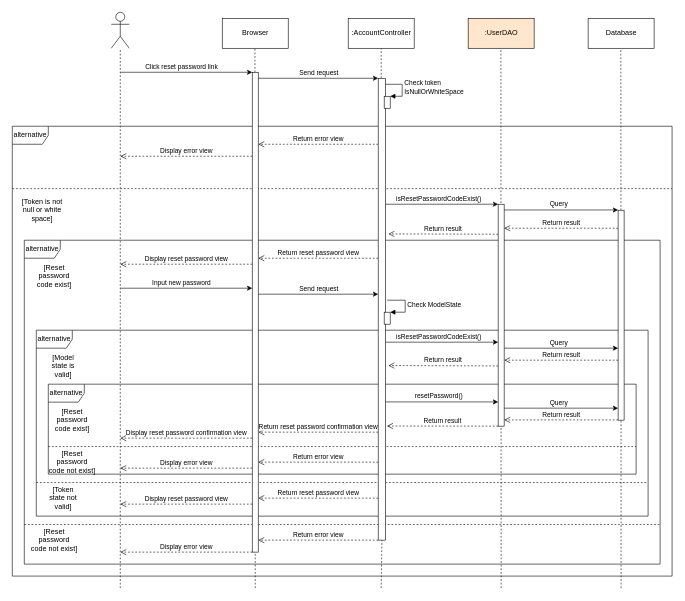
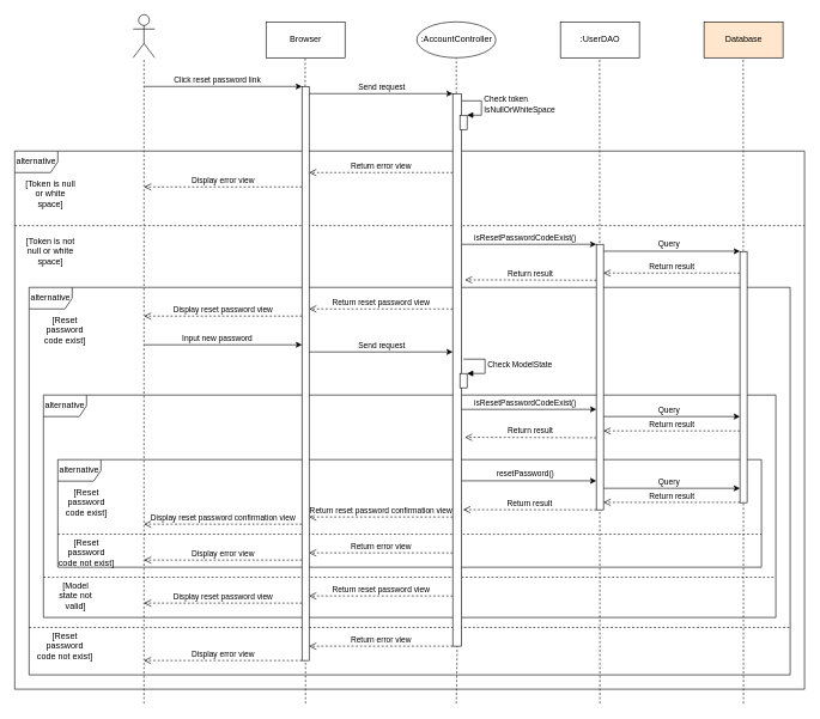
  <mxCell id="0" />
  <mxCell id="1" parent="0" />
  <mxCell id="2" value="alternative" style="shape=umlFrame;whiteSpace=wrap;html=1;" vertex="1" parent="1"><mxGeometry x="20" y="210" width="1100" height="750" as="geometry" /></mxCell>
  <mxCell id="3" value="" style="endArrow=none;dashed=1;html=1;fontColor=none;entryX=0.5;entryY=1;entryDx=0;entryDy=0;startArrow=none;" edge="1" parent="1" source="71" target="9"><mxGeometry width="50" height="50" relative="1" as="geometry"><mxPoint x="635" y="980" as="sourcePoint" /><mxPoint x="635" y="250" as="targetPoint" /></mxGeometry></mxCell>
  <mxCell id="4" value="alternative" style="shape=umlFrame;whiteSpace=wrap;html=1;" vertex="1" parent="1"><mxGeometry x="40" y="400" width="1060" height="540" as="geometry" /></mxCell>
  <mxCell id="5" value="alternative" style="shape=umlFrame;whiteSpace=wrap;html=1;" vertex="1" parent="1"><mxGeometry x="60" y="550" width="1020" height="310" as="geometry" /></mxCell>
  <mxCell id="6" value="alternative" style="shape=umlFrame;whiteSpace=wrap;html=1;" vertex="1" parent="1"><mxGeometry x="80" y="640" width="980" height="150" as="geometry" /></mxCell>
  <mxCell id="7" value="Actor" style="shape=umlActor;verticalLabelPosition=bottom;verticalAlign=top;html=1;noLabel=1;fontColor=none;" parent="1" vertex="1"><mxGeometry x="185" y="20" width="30" height="60" as="geometry" /></mxCell>
  <mxCell id="8" value="Browser" style="html=1;" parent="1" vertex="1"><mxGeometry y="30" width="110" height="50" as="geometry" x="370" /></mxCell>
- <mxCell id="9" value=":AccountController" style="html=1;" parent="1" vertex="1"><mxGeometry x="580" y="30" width="110" height="50" as="geometry" /></mxCell>
- <mxCell id="10" value=":UserDAO" style="html=1;fillColor=#ffe6cc;" parent="1" vertex="1"><mxGeometry x="780" y="30" width="110" height="50" as="geometry" /></mxCell>
- <mxCell id="11" value="Database" style="html=1;" parent="1" vertex="1"><mxGeometry x="980" y="30" width="110" height="50" as="geometry" /></mxCell>
+ <mxCell id="9" value=":AccountController" style="ellipse;html=1;" parent="1" vertex="1"><mxGeometry x="580" y="30" width="110" height="50" as="geometry" /></mxCell>
+ <mxCell id="10" value=":UserDAO" style="html=1;" parent="1" vertex="1"><mxGeometry x="780" y="30" width="110" height="50" as="geometry" /></mxCell>
+ <mxCell id="11" value="Database" style="html=1;fillColor=#ffe6cc;" parent="1" vertex="1"><mxGeometry x="980" y="30" width="110" height="50" as="geometry" /></mxCell>
  <mxCell id="12" value="" style="endArrow=none;dashed=1;html=1;fontColor=none;" parent="1" target="7" edge="1"><mxGeometry width="50" height="50" relative="1" as="geometry"><mxPoint x="200" y="980" as="sourcePoint" /><mxPoint x="285" y="80" as="targetPoint" /></mxGeometry></mxCell>
  <mxCell id="13" value="" style="endArrow=none;dashed=1;html=1;fontColor=none;" parent="1" edge="1"><mxGeometry width="50" height="50" relative="1" as="geometry"><mxPoint x="835" y="980" as="sourcePoint" /><mxPoint x="834.58" y="80" as="targetPoint" /></mxGeometry></mxCell>
  <mxCell id="14" value="" style="endArrow=none;dashed=1;html=1;fontColor=none;startArrow=none;" parent="1" edge="1" source="69"><mxGeometry width="50" height="50" relative="1" as="geometry"><mxPoint x="425" y="980" as="sourcePoint" /><mxPoint x="424.5" y="80" as="targetPoint" /></mxGeometry></mxCell>
  <mxCell id="15" value="" style="endArrow=none;dashed=1;html=1;fontColor=none;" parent="1" edge="1"><mxGeometry width="50" height="50" relative="1" as="geometry"><mxPoint x="1035" y="980" as="sourcePoint" /><mxPoint x="1034.58" y="80" as="targetPoint" /></mxGeometry></mxCell>
  <mxCell id="16" value="" style="endArrow=classic;html=1;" edge="1" parent="1"><mxGeometry width="50" height="50" relative="1" as="geometry"><mxPoint x="200" y="120" as="sourcePoint" /><mxPoint x="420" y="120" as="targetPoint" /></mxGeometry></mxCell>
  <mxCell id="17" value="Click reset password link" style="edgeLabel;html=1;align=center;verticalAlign=middle;resizable=0;points=[];" vertex="1" connectable="0" parent="16"><mxGeometry x="-0.08" y="1" relative="1" as="geometry"><mxPoint y="-9" as="offset" /></mxGeometry></mxCell>
  <mxCell id="18" value="" style="endArrow=classic;html=1;" edge="1" parent="1"><mxGeometry width="50" height="50" relative="1" as="geometry"><mxPoint x="430" y="130" as="sourcePoint" /><mxPoint x="630" y="130" as="targetPoint" /></mxGeometry></mxCell>
  <mxCell id="19" value="Send request" style="edgeLabel;html=1;align=center;verticalAlign=middle;resizable=0;points=[];" vertex="1" connectable="0" parent="18"><mxGeometry x="-0.182" y="2" relative="1" as="geometry"><mxPoint x="18" y="-8" as="offset" /></mxGeometry></mxCell>
  <mxCell id="20" value="Check token &lt;br&gt;IsNullOrWhiteSpace" style="edgeStyle=orthogonalEdgeStyle;html=1;align=left;spacingLeft=2;endArrow=block;rounded=0;entryX=1;entryY=0;" edge="1" target="73" parent="1"><mxGeometry relative="1" as="geometry"><mxPoint x="640" y="140" as="sourcePoint" /><Array as="points"><mxPoint x="670" y="140" /><mxPoint x="670" y="160" /></Array></mxGeometry></mxCell>
+ <mxCell id="21" value="[Token is null or white space]" style="text;html=1;strokeColor=none;fillColor=none;align=center;verticalAlign=middle;whiteSpace=wrap;rounded=0;" vertex="1" parent="1"><mxGeometry x="30" y="260" width="80" height="20" as="geometry" /></mxCell>
  <mxCell id="22" value="Return error view" style="html=1;verticalAlign=bottom;endArrow=open;dashed=1;endSize=8;" edge="1" parent="1"><mxGeometry relative="1" as="geometry"><mxPoint x="630" y="240" as="sourcePoint" /><mxPoint x="430" y="240" as="targetPoint" /></mxGeometry></mxCell>
  <mxCell id="23" value="Display error view" style="html=1;verticalAlign=bottom;endArrow=open;dashed=1;endSize=8;" edge="1" parent="1"><mxGeometry relative="1" as="geometry"><mxPoint x="420" y="260" as="sourcePoint" /><mxPoint x="200" y="260" as="targetPoint" /></mxGeometry></mxCell>
  <mxCell id="24" value="[Token is not null or white space]" style="text;html=1;strokeColor=none;fillColor=none;align=center;verticalAlign=middle;whiteSpace=wrap;rounded=0;" vertex="1" parent="1"><mxGeometry x="30" y="340" width="80" height="20" as="geometry" /></mxCell>
  <mxCell id="25" style="edgeStyle=orthogonalEdgeStyle;rounded=0;orthogonalLoop=1;jettySize=auto;html=1;exitX=0.5;exitY=1;exitDx=0;exitDy=0;" edge="1" parent="1" source="24" target="24"><mxGeometry relative="1" as="geometry" /></mxCell>
  <mxCell id="26" value="" style="line;strokeWidth=1;fillColor=none;align=left;verticalAlign=middle;spacingTop=-1;spacingLeft=3;spacingRight=3;rotatable=0;labelPosition=right;points=[];portConstraint=eastwest;dashed=1;" vertex="1" parent="1"><mxGeometry x="20" y="310" width="1100" height="8" as="geometry" /></mxCell>
  <mxCell id="27" value="" style="endArrow=classic;html=1;" edge="1" parent="1"><mxGeometry width="50" height="50" relative="1" as="geometry"><mxPoint x="640" y="340" as="sourcePoint" /><mxPoint x="830" y="340" as="targetPoint" /></mxGeometry></mxCell>
  <mxCell id="28" value="isResetPasswordCodeExist()" style="edgeLabel;html=1;align=center;verticalAlign=middle;resizable=0;points=[];" vertex="1" connectable="0" parent="27"><mxGeometry x="-0.149" relative="1" as="geometry"><mxPoint x="9" y="-10" as="offset" /></mxGeometry></mxCell>
  <mxCell id="29" value="" style="endArrow=classic;html=1;" edge="1" parent="1"><mxGeometry width="50" height="50" relative="1" as="geometry"><mxPoint x="840" y="349.58" as="sourcePoint" /><mxPoint x="1030" y="349.58" as="targetPoint" /></mxGeometry></mxCell>
  <mxCell id="30" value="Query" style="edgeLabel;html=1;align=center;verticalAlign=middle;resizable=0;points=[];" vertex="1" connectable="0" parent="29"><mxGeometry x="-0.149" relative="1" as="geometry"><mxPoint x="9" y="-10" as="offset" /></mxGeometry></mxCell>
  <mxCell id="31" value="Return result" style="html=1;verticalAlign=bottom;endArrow=open;dashed=1;endSize=8;" edge="1" parent="1"><mxGeometry relative="1" as="geometry"><mxPoint x="1030" y="380" as="sourcePoint" /><mxPoint x="840" y="380" as="targetPoint" /></mxGeometry></mxCell>
  <mxCell id="32" value="Return result" style="html=1;verticalAlign=bottom;endArrow=open;dashed=1;endSize=8;entryX=1.36;entryY=0.337;entryDx=0;entryDy=0;entryPerimeter=0;" edge="1" parent="1" target="71"><mxGeometry relative="1" as="geometry"><mxPoint x="830" y="390" as="sourcePoint" /><mxPoint x="640" y="390" as="targetPoint" /></mxGeometry></mxCell>
  <mxCell id="33" value="Return reset password view" style="html=1;verticalAlign=bottom;endArrow=open;dashed=1;endSize=8;" edge="1" parent="1"><mxGeometry relative="1" as="geometry"><mxPoint x="630" y="430" as="sourcePoint" /><mxPoint x="430" y="430" as="targetPoint" /></mxGeometry></mxCell>
  <mxCell id="34" value="" style="line;strokeWidth=1;fillColor=none;align=left;verticalAlign=middle;spacingTop=-1;spacingLeft=3;spacingRight=3;rotatable=0;labelPosition=right;points=[];portConstraint=eastwest;dashed=1;" vertex="1" parent="1"><mxGeometry x="40" y="870" width="1060" height="8" as="geometry" /></mxCell>
  <mxCell id="35" value="Display reset password view" style="html=1;verticalAlign=bottom;endArrow=open;dashed=1;endSize=8;" edge="1" parent="1"><mxGeometry relative="1" as="geometry"><mxPoint x="420" y="440" as="sourcePoint" /><mxPoint x="200" y="440" as="targetPoint" /></mxGeometry></mxCell>
  <mxCell id="36" value="[Reset password code exist]" style="text;html=1;strokeColor=none;fillColor=none;align=center;verticalAlign=middle;whiteSpace=wrap;rounded=0;dashed=1;" vertex="1" parent="1"><mxGeometry x="60" y="450" width="60" height="20" as="geometry" /></mxCell>
  <mxCell id="37" value="[Reset password code not exist]" style="text;html=1;strokeColor=none;fillColor=none;align=center;verticalAlign=middle;whiteSpace=wrap;rounded=0;dashed=1;" vertex="1" parent="1"><mxGeometry x="50" y="890" width="80" height="20" as="geometry" /></mxCell>
  <mxCell id="38" value="Return error view" style="html=1;verticalAlign=bottom;endArrow=open;dashed=1;endSize=8;" edge="1" parent="1"><mxGeometry relative="1" as="geometry"><mxPoint x="630" y="900" as="sourcePoint" /><mxPoint x="430" y="900" as="targetPoint" /></mxGeometry></mxCell>
  <mxCell id="39" value="Display error view" style="html=1;verticalAlign=bottom;endArrow=open;dashed=1;endSize=8;" edge="1" parent="1"><mxGeometry relative="1" as="geometry"><mxPoint x="420" y="920" as="sourcePoint" /><mxPoint x="200" y="920" as="targetPoint" /></mxGeometry></mxCell>
  <mxCell id="40" value="" style="endArrow=classic;html=1;" edge="1" parent="1"><mxGeometry width="50" height="50" relative="1" as="geometry"><mxPoint x="200" y="480" as="sourcePoint" /><mxPoint x="420" y="480" as="targetPoint" /></mxGeometry></mxCell>
  <mxCell id="41" value="Input new password" style="edgeLabel;html=1;align=center;verticalAlign=middle;resizable=0;points=[];" vertex="1" connectable="0" parent="40"><mxGeometry x="-0.08" y="1" relative="1" as="geometry"><mxPoint y="-9" as="offset" /></mxGeometry></mxCell>
  <mxCell id="42" value="" style="endArrow=classic;html=1;" edge="1" parent="1"><mxGeometry width="50" height="50" relative="1" as="geometry"><mxPoint x="430" y="490" as="sourcePoint" /><mxPoint x="630" y="490" as="targetPoint" /></mxGeometry></mxCell>
  <mxCell id="43" value="Send request" style="edgeLabel;html=1;align=center;verticalAlign=middle;resizable=0;points=[];" vertex="1" connectable="0" parent="42"><mxGeometry x="-0.182" y="2" relative="1" as="geometry"><mxPoint x="18" y="-8" as="offset" /></mxGeometry></mxCell>
  <mxCell id="44" value="Check ModelState" style="edgeStyle=orthogonalEdgeStyle;html=1;align=left;spacingLeft=2;endArrow=block;rounded=0;entryX=1;entryY=0;" edge="1" target="74" parent="1"><mxGeometry relative="1" as="geometry"><mxPoint x="645" y="500" as="sourcePoint" /><Array as="points"><mxPoint x="675" y="500" /></Array></mxGeometry></mxCell>
  <mxCell id="45" value="" style="line;strokeWidth=1;fillColor=none;align=left;verticalAlign=middle;spacingTop=-1;spacingLeft=3;spacingRight=3;rotatable=0;labelPosition=right;points=[];portConstraint=eastwest;dashed=1;" vertex="1" parent="1"><mxGeometry x="60" y="800" width="1020" height="8" as="geometry" /></mxCell>
- <mxCell id="46" value="[Token state not valid]" style="text;html=1;strokeColor=none;fillColor=none;align=center;verticalAlign=middle;whiteSpace=wrap;rounded=0;dashed=1;" vertex="1" parent="1"><mxGeometry x="80" y="820" width="50" height="20" as="geometry" /></mxCell>
+ <mxCell id="46" value="[Model state not valid]" style="text;html=1;strokeColor=none;fillColor=none;align=center;verticalAlign=middle;whiteSpace=wrap;rounded=0;dashed=1;" vertex="1" parent="1"><mxGeometry x="80" y="820" width="50" height="20" as="geometry" /></mxCell>
  <mxCell id="47" value="Return reset password view" style="html=1;verticalAlign=bottom;endArrow=open;dashed=1;endSize=8;" edge="1" parent="1"><mxGeometry relative="1" as="geometry"><mxPoint x="630" y="830" as="sourcePoint" /><mxPoint x="430" y="830" as="targetPoint" /></mxGeometry></mxCell>
  <mxCell id="48" value="Display reset password view" style="html=1;verticalAlign=bottom;endArrow=open;dashed=1;endSize=8;" edge="1" parent="1"><mxGeometry relative="1" as="geometry"><mxPoint x="420" y="840" as="sourcePoint" /><mxPoint x="200" y="840" as="targetPoint" /></mxGeometry></mxCell>
  <mxCell id="49" value="" style="endArrow=classic;html=1;" edge="1" parent="1"><mxGeometry width="50" height="50" relative="1" as="geometry"><mxPoint x="640" y="570" as="sourcePoint" /><mxPoint x="830" y="570" as="targetPoint" /></mxGeometry></mxCell>
  <mxCell id="50" value="isResetPasswordCodeExist()" style="edgeLabel;html=1;align=center;verticalAlign=middle;resizable=0;points=[];" vertex="1" connectable="0" parent="49"><mxGeometry x="-0.149" relative="1" as="geometry"><mxPoint x="9" y="-10" as="offset" /></mxGeometry></mxCell>
- <mxCell id="51" value="[Model state is valid]" style="text;html=1;strokeColor=none;fillColor=none;align=center;verticalAlign=middle;whiteSpace=wrap;rounded=0;dashed=1;" vertex="1" parent="1"><mxGeometry x="80" y="600" width="50" height="20" as="geometry" /></mxCell>
  <mxCell id="52" value="" style="endArrow=classic;html=1;" edge="1" parent="1"><mxGeometry width="50" height="50" relative="1" as="geometry"><mxPoint x="840" y="580" as="sourcePoint" /><mxPoint x="1030" y="580" as="targetPoint" /></mxGeometry></mxCell>
  <mxCell id="53" value="Query" style="edgeLabel;html=1;align=center;verticalAlign=middle;resizable=0;points=[];" vertex="1" connectable="0" parent="52"><mxGeometry x="-0.149" relative="1" as="geometry"><mxPoint x="9" y="-10" as="offset" /></mxGeometry></mxCell>
  <mxCell id="54" value="Return result" style="html=1;verticalAlign=bottom;endArrow=open;dashed=1;endSize=8;" edge="1" parent="1"><mxGeometry relative="1" as="geometry"><mxPoint x="1030" y="600" as="sourcePoint" /><mxPoint x="840" y="600" as="targetPoint" /></mxGeometry></mxCell>
  <mxCell id="55" value="Return result" style="html=1;verticalAlign=bottom;endArrow=open;dashed=1;endSize=8;entryX=1.36;entryY=0.622;entryDx=0;entryDy=0;entryPerimeter=0;" edge="1" parent="1" target="71"><mxGeometry relative="1" as="geometry"><mxPoint x="830" y="609.58" as="sourcePoint" /><mxPoint x="640" y="609.58" as="targetPoint" /></mxGeometry></mxCell>
  <mxCell id="56" value="" style="line;strokeWidth=1;fillColor=none;align=left;verticalAlign=middle;spacingTop=-1;spacingLeft=3;spacingRight=3;rotatable=0;labelPosition=right;points=[];portConstraint=eastwest;dashed=1;" vertex="1" parent="1"><mxGeometry x="80" y="740" width="980" height="8" as="geometry" /></mxCell>
  <mxCell id="57" value="[Reset password code exist]" style="text;html=1;strokeColor=none;fillColor=none;align=center;verticalAlign=middle;whiteSpace=wrap;rounded=0;dashed=1;" vertex="1" parent="1"><mxGeometry x="90" y="690" width="60" height="20" as="geometry" /></mxCell>
  <mxCell id="58" value="" style="endArrow=classic;html=1;" edge="1" parent="1"><mxGeometry width="50" height="50" relative="1" as="geometry"><mxPoint x="640" y="669.58" as="sourcePoint" /><mxPoint x="830" y="669.58" as="targetPoint" /></mxGeometry></mxCell>
  <mxCell id="59" value="resetPassword()" style="edgeLabel;html=1;align=center;verticalAlign=middle;resizable=0;points=[];" vertex="1" connectable="0" parent="58"><mxGeometry x="-0.149" relative="1" as="geometry"><mxPoint x="9" y="-10" as="offset" /></mxGeometry></mxCell>
  <mxCell id="60" value="" style="endArrow=classic;html=1;" edge="1" parent="1"><mxGeometry width="50" height="50" relative="1" as="geometry"><mxPoint x="840" y="680" as="sourcePoint" /><mxPoint x="1030" y="680" as="targetPoint" /></mxGeometry></mxCell>
  <mxCell id="61" value="Query" style="edgeLabel;html=1;align=center;verticalAlign=middle;resizable=0;points=[];" vertex="1" connectable="0" parent="60"><mxGeometry x="-0.149" relative="1" as="geometry"><mxPoint x="9" y="-10" as="offset" /></mxGeometry></mxCell>
  <mxCell id="62" value="Return result" style="html=1;verticalAlign=bottom;endArrow=open;dashed=1;endSize=8;" edge="1" parent="1"><mxGeometry relative="1" as="geometry"><mxPoint x="1030" y="699.58" as="sourcePoint" /><mxPoint x="840" y="699.58" as="targetPoint" /></mxGeometry></mxCell>
  <mxCell id="63" value="Return result" style="html=1;verticalAlign=bottom;endArrow=open;dashed=1;endSize=8;entryX=1.16;entryY=0.753;entryDx=0;entryDy=0;entryPerimeter=0;" edge="1" parent="1" target="71"><mxGeometry relative="1" as="geometry"><mxPoint x="830" y="710" as="sourcePoint" /><mxPoint x="640" y="710" as="targetPoint" /></mxGeometry></mxCell>
  <mxCell id="64" value="Return reset password confirmation view" style="html=1;verticalAlign=bottom;endArrow=open;dashed=1;endSize=8;" edge="1" parent="1"><mxGeometry relative="1" as="geometry"><mxPoint x="630" y="720" as="sourcePoint" /><mxPoint x="430" y="720" as="targetPoint" /><mxPoint as="offset" /></mxGeometry></mxCell>
  <mxCell id="65" value="Display reset password confirmation view" style="html=1;verticalAlign=bottom;endArrow=open;dashed=1;endSize=8;" edge="1" parent="1"><mxGeometry relative="1" as="geometry"><mxPoint x="420" y="730" as="sourcePoint" /><mxPoint x="200" y="730" as="targetPoint" /></mxGeometry></mxCell>
  <mxCell id="66" value="Return error view" style="html=1;verticalAlign=bottom;endArrow=open;dashed=1;endSize=8;" edge="1" parent="1"><mxGeometry relative="1" as="geometry"><mxPoint x="630" y="770" as="sourcePoint" /><mxPoint x="430" y="770" as="targetPoint" /></mxGeometry></mxCell>
  <mxCell id="67" value="Display error view" style="html=1;verticalAlign=bottom;endArrow=open;dashed=1;endSize=8;" edge="1" parent="1"><mxGeometry relative="1" as="geometry"><mxPoint x="420" y="780" as="sourcePoint" /><mxPoint x="200" y="780" as="targetPoint" /></mxGeometry></mxCell>
  <mxCell id="68" value="&lt;font style=&quot;font-size: 12px&quot;&gt;[Reset password code not exist]&lt;/font&gt;" style="text;html=1;strokeColor=none;fillColor=none;align=center;verticalAlign=middle;whiteSpace=wrap;rounded=0;dashed=1;" vertex="1" parent="1"><mxGeometry x="80" y="760" width="80" height="20" as="geometry" /></mxCell>
  <mxCell id="69" value="" style="html=1;points=[];perimeter=orthogonalPerimeter;" vertex="1" parent="1"><mxGeometry x="420" y="120" width="10" height="800" as="geometry" /></mxCell>
  <mxCell id="70" value="" style="endArrow=none;dashed=1;html=1;fontColor=none;" edge="1" parent="1" target="69"><mxGeometry width="50" height="50" relative="1" as="geometry"><mxPoint x="425" y="980" as="sourcePoint" /><mxPoint x="424.5" y="80" as="targetPoint" /></mxGeometry></mxCell>
  <mxCell id="71" value="" style="html=1;points=[];perimeter=orthogonalPerimeter;" vertex="1" parent="1"><mxGeometry x="630" y="130" width="12.5" height="770" as="geometry" /></mxCell>
  <mxCell id="72" value="" style="endArrow=none;dashed=1;html=1;fontColor=none;entryX=0.5;entryY=1;entryDx=0;entryDy=0;" edge="1" parent="1" target="71"><mxGeometry width="50" height="50" relative="1" as="geometry"><mxPoint x="635" y="980" as="sourcePoint" /><mxPoint x="635" y="80" as="targetPoint" /></mxGeometry></mxCell>
  <mxCell id="73" value="" style="html=1;points=[];perimeter=orthogonalPerimeter;" vertex="1" parent="1"><mxGeometry x="640" y="160" width="10" height="20" as="geometry" /></mxCell>
  <mxCell id="74" value="" style="html=1;points=[];perimeter=orthogonalPerimeter;" vertex="1" parent="1"><mxGeometry x="640" y="520" width="10" height="20" as="geometry" /></mxCell>
  <mxCell id="75" value="" style="html=1;points=[];perimeter=orthogonalPerimeter;" vertex="1" parent="1"><mxGeometry x="830" y="340" width="10" height="370" as="geometry" /></mxCell>
  <mxCell id="76" value="" style="html=1;points=[];perimeter=orthogonalPerimeter;" vertex="1" parent="1"><mxGeometry x="1030" y="350" width="10" height="350" as="geometry" /></mxCell>
